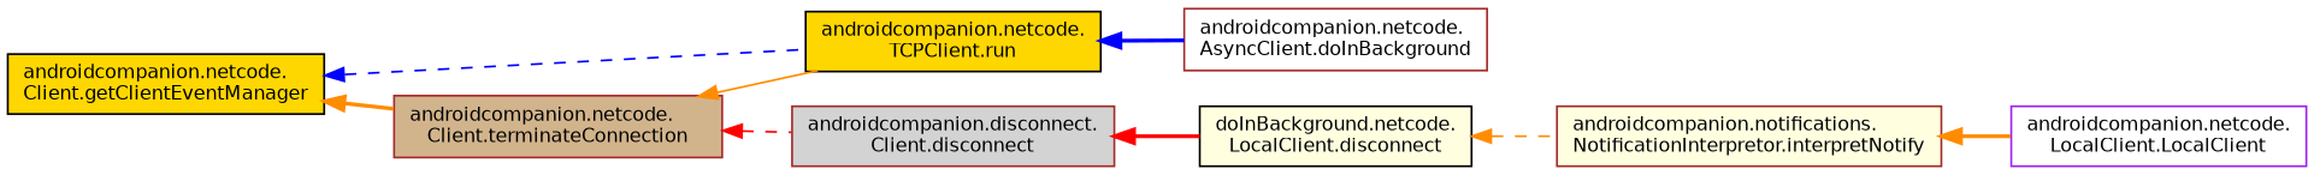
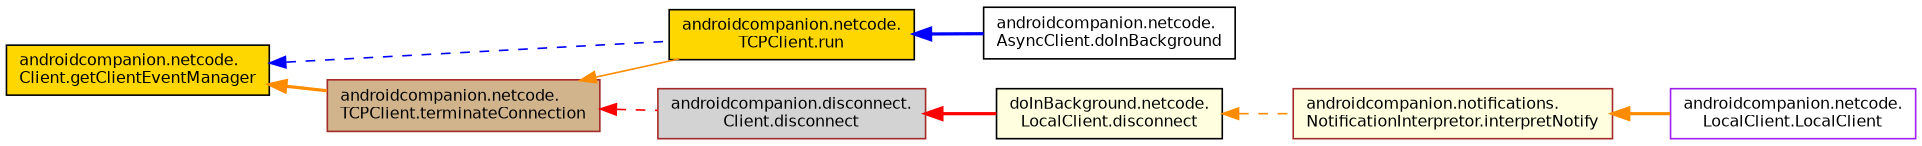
  digraph {
    rankdir=LR
    node [color=brown fillcolor=gold fontname=Helvetica fontsize=10 shape=record style=filled]
    edge [color=darkorange dir=back fontname=Helvetica fontsize=10 labelfontname=Helvetica labelfontsize=10 style=bold]
    n1 [color=black fontcolor=black height=0.2 label="androidcompanion.netcode.\lClient.getClientEventManager" width=0.4]
    n2 [color=black height=0.2 label="androidcompanion.netcode.\lTCPClient.run" width=0.4]
-   n3 [fillcolor=tan height=0.2 label="androidcompanion.netcode.\lClient.terminateConnection" width=0.4]
-   n4 [fillcolor=white height=0.2 label="androidcompanion.netcode.\lAsyncClient.doInBackground" width=0.4]
+   n3 [fillcolor=tan height=0.2 label="androidcompanion.netcode.\lTCPClient.terminateConnection" width=0.4]
+   n4 [color=black fillcolor=white height=0.2 label="androidcompanion.netcode.\lAsyncClient.doInBackground" width=0.4]
    n5 [fillcolor=lightgrey height=0.2 label="androidcompanion.disconnect.\lClient.disconnect" width=0.4]
    n6 [color=black fillcolor=lightyellow height=0.2 label="doInBackground.netcode.\lLocalClient.disconnect" width=0.4]
    n7 [fillcolor=lightyellow height=0.2 label="androidcompanion.notifications.\lNotificationInterpretor.interpretNotify" width=0.4]
    n8 [color=purple fillcolor=white height=0.2 label="androidcompanion.netcode.\lLocalClient.LocalClient" width=0.4]
    n1 -> n2 [color=blue style=dashed]
    n1 -> n3
    n2 -> n4 [color=blue]
    n3 -> n2 [style=solid]
    n3 -> n5 [color=red style=dashed]
    n5 -> n6 [color=red]
    n6 -> n7 [style=dashed]
    n7 -> n8
  }
